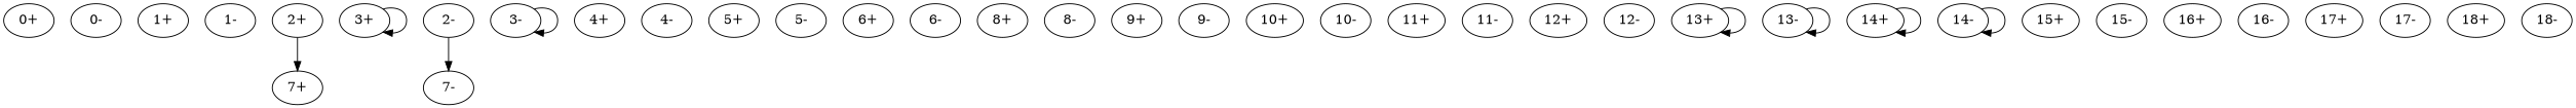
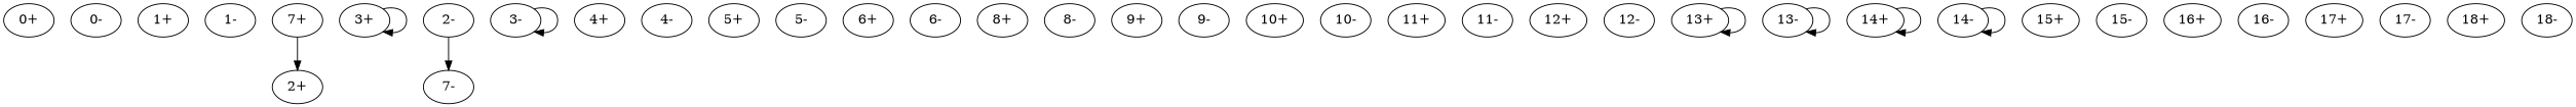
  digraph {
    k=90
    node [C=8557 l=149]
    edge [d=-89]
    "0+" [l=207]
    "0-" [l=207]
    "1+" [C=739 l=243]
    "1-" [C=739 l=243]
    "2+" [C=381 l=119]
    "3+" [C=1048]
    "2-" [C=381 l=119]
    "7-" [C=874 l=200]
    "3-" [C=1048]
    "4+" [C=595 l=253]
    "4-" [C=595 l=253]
    "5+" [C=655 l=253]
    "5-" [C=655 l=253]
    "6+" [C=803 l=239]
    "6-" [C=803 l=239]
    "7+" [C=874 l=200]
    "8+" [C=312 l=195]
    "8-" [C=312 l=195]
    "9+" [C=1550 l=236]
    "9-" [C=1550 l=236]
    "10+" [C=682 l=238]
    "10-" [C=682 l=238]
    "11+" [C=835 l=234]
    "11-" [C=835 l=234]
    "12+" [C=787 l=214]
    "12-" [C=787 l=214]
    "13+" [C=279]
    "13-" [C=279]
    "14+" [C=108 l=102]
    "14-" [C=108 l=102]
    "15+" [C=571 l=182]
    "15-" [C=571 l=182]
    "16+" [C=339 l=188]
    "16-" [C=339 l=188]
    "17+" [C=353 l=228]
    "17-" [C=353 l=228]
    "18+" [C=479 l=201]
    "18-" [C=479 l=201]
    "3+" -> "3+"
    "2-" -> "7-"
    "3-" -> "3-"
-   "2+" -> "7+"
+   "7+" -> "2+"
    "13+" -> "13+"
    "13-" -> "13-"
    "14+" -> "14+"
    "14-" -> "14-"
  }
